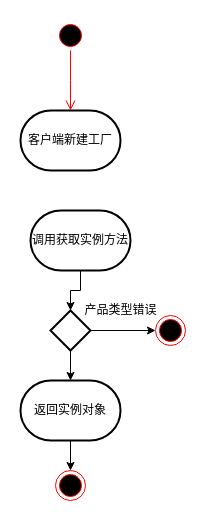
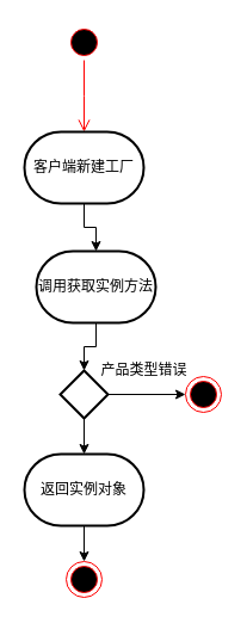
  <mxCell id="0" />
  <mxCell id="1" parent="0" />
  <mxCell id="2" value="" style="ellipse;html=1;shape=startState;fillColor=#000000;strokeColor=#ff0000;" vertex="1" parent="1"><mxGeometry x="55" y="20" width="30" height="30" as="geometry" /></mxCell>
  <mxCell id="3" value="" style="edgeStyle=orthogonalEdgeStyle;html=1;verticalAlign=bottom;endArrow=open;endSize=8;strokeColor=#ff0000;rounded=0;" edge="1" source="2" parent="1"><mxGeometry relative="1" as="geometry"><mxPoint x="70" y="110" as="targetPoint" /></mxGeometry></mxCell>
  <mxCell id="4" value="" style="ellipse;html=1;shape=endState;fillColor=#000000;strokeColor=#ff0000;" vertex="1" parent="1"><mxGeometry x="55" y="470" width="30" height="30" as="geometry" /></mxCell>
  <mxCell id="5" value="客户端新建工厂" style="strokeWidth=2;html=1;shape=mxgraph.flowchart.terminator;whiteSpace=wrap;" vertex="1" parent="1"><mxGeometry x="20" y="110" width="100" height="60" as="geometry" /></mxCell>
  <mxCell id="6" value="调用获取实例方法" style="strokeWidth=2;html=1;shape=mxgraph.flowchart.terminator;whiteSpace=wrap;" vertex="1" parent="1"><mxGeometry x="30" y="210" width="100" height="60" as="geometry" /></mxCell>
+ <mxCell id="7" style="edgeStyle=orthogonalEdgeStyle;rounded=0;orthogonalLoop=1;jettySize=auto;html=1;exitX=0.5;exitY=1;exitDx=0;exitDy=0;exitPerimeter=0;entryX=0.5;entryY=0;entryDx=0;entryDy=0;entryPerimeter=0;" edge="1" parent="1" source="5" target="6"><mxGeometry relative="1" as="geometry" /></mxCell>
  <mxCell id="8" style="edgeStyle=orthogonalEdgeStyle;rounded=0;orthogonalLoop=1;jettySize=auto;html=1;exitX=1;exitY=0.5;exitDx=0;exitDy=0;exitPerimeter=0;entryX=0;entryY=0.5;entryDx=0;entryDy=0;" edge="1" parent="1" source="9" target="11"><mxGeometry relative="1" as="geometry" /></mxCell>
  <mxCell id="9" value="" style="strokeWidth=2;html=1;shape=mxgraph.flowchart.decision;whiteSpace=wrap;" vertex="1" parent="1"><mxGeometry x="50" y="310" width="40" height="40" as="geometry" /></mxCell>
  <mxCell id="10" style="edgeStyle=orthogonalEdgeStyle;rounded=0;orthogonalLoop=1;jettySize=auto;html=1;exitX=0.5;exitY=1;exitDx=0;exitDy=0;exitPerimeter=0;entryX=0.5;entryY=0;entryDx=0;entryDy=0;entryPerimeter=0;" edge="1" parent="1" source="6" target="9"><mxGeometry relative="1" as="geometry" /></mxCell>
  <mxCell id="11" value="" style="ellipse;html=1;shape=endState;fillColor=#000000;strokeColor=#ff0000;" vertex="1" parent="1"><mxGeometry x="155" y="315" width="30" height="30" as="geometry" /></mxCell>
  <mxCell id="12" value="产品类型错误" style="text;html=1;align=center;verticalAlign=middle;resizable=0;points=[];autosize=1;strokeColor=none;fillColor=none;" vertex="1" parent="1"><mxGeometry x="70" y="295" width="100" height="30" as="geometry" /></mxCell>
  <mxCell id="13" style="edgeStyle=orthogonalEdgeStyle;rounded=0;orthogonalLoop=1;jettySize=auto;html=1;exitX=0.5;exitY=1;exitDx=0;exitDy=0;exitPerimeter=0;entryX=0.5;entryY=0;entryDx=0;entryDy=0;" edge="1" parent="1" source="14" target="4"><mxGeometry relative="1" as="geometry" /></mxCell>
  <mxCell id="14" value="返回实例对象" style="strokeWidth=2;html=1;shape=mxgraph.flowchart.terminator;whiteSpace=wrap;" vertex="1" parent="1"><mxGeometry x="20" y="380" width="100" height="60" as="geometry" /></mxCell>
  <mxCell id="15" style="edgeStyle=orthogonalEdgeStyle;rounded=0;orthogonalLoop=1;jettySize=auto;html=1;exitX=0.5;exitY=1;exitDx=0;exitDy=0;exitPerimeter=0;entryX=0.5;entryY=0;entryDx=0;entryDy=0;entryPerimeter=0;" edge="1" parent="1" source="9" target="14"><mxGeometry relative="1" as="geometry" /></mxCell>
